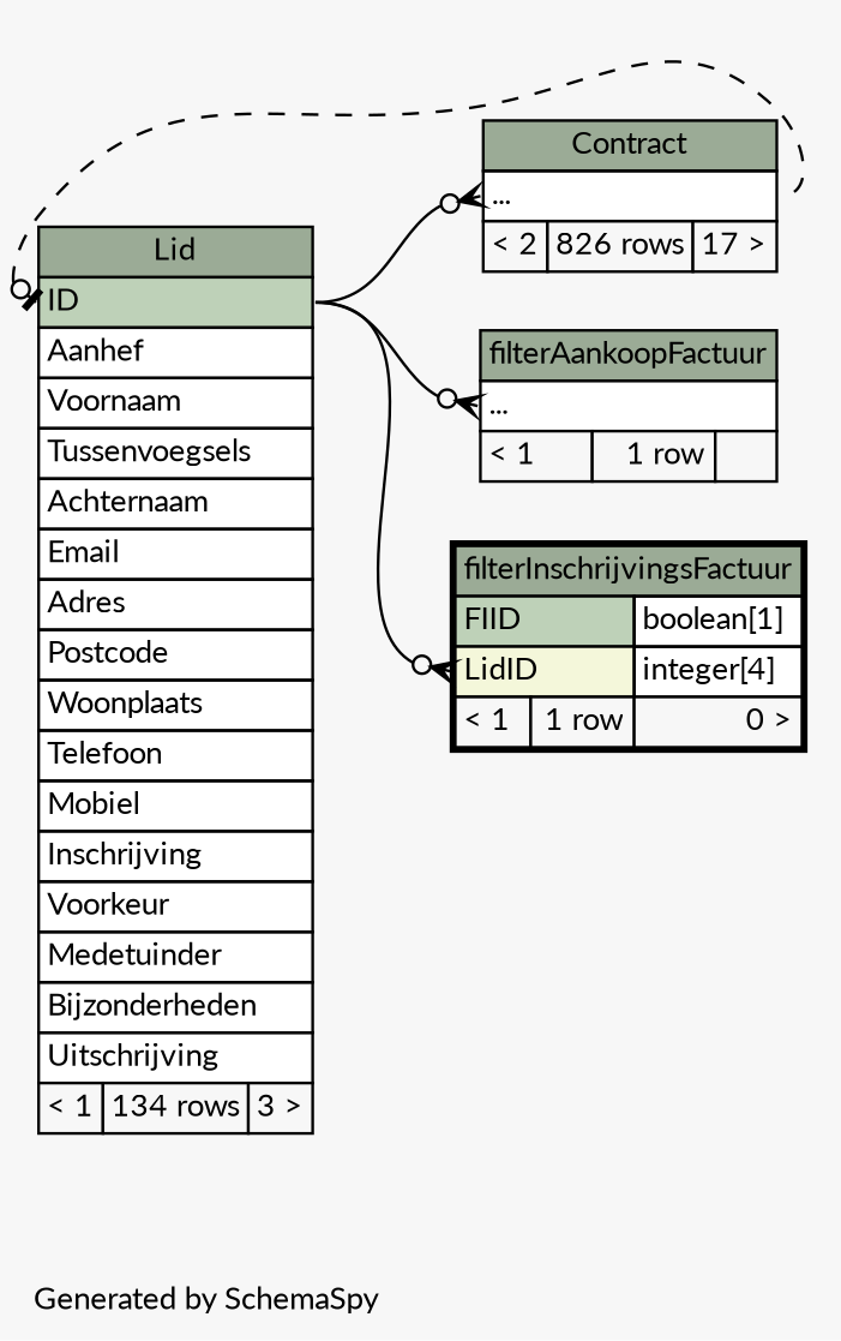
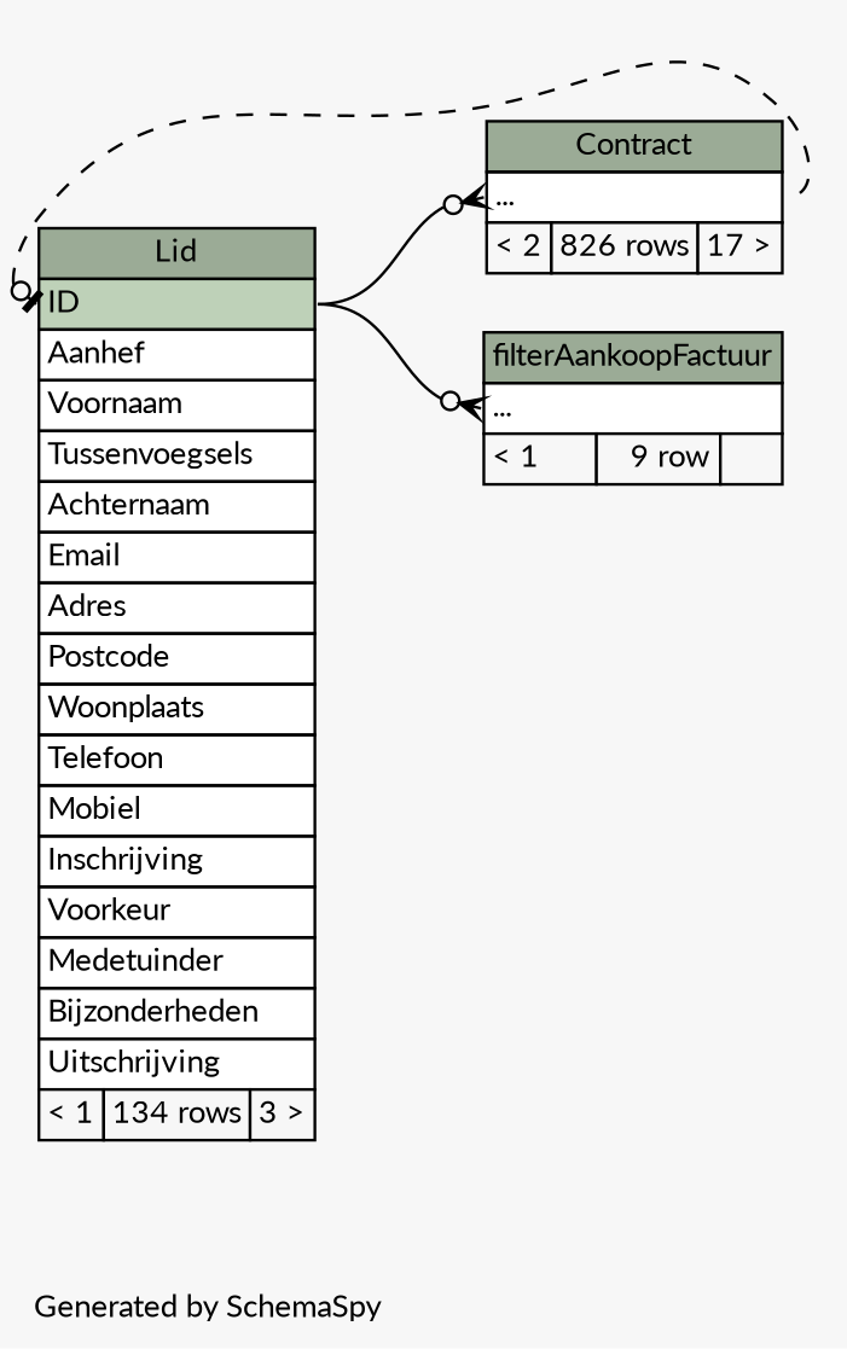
  digraph {
    bgcolor="#f7f7f7"
    fontname=Lato
    fontsize=11
    label="\nGenerated by SchemaSpy"
    labeljust=l
    nodesep=0.18
    rankdir=RL
    ranksep=0.46
    node [fontname=Lato fontsize=11 shape=plaintext]
    edge [arrowhead=none arrowsize=0.8 arrowtail=crowodot dir=back fontname=Lato headport="ID:e" tailport="elipses:w"]
    n1 [label=<     <TABLE BORDER="0" CELLBORDER="1" CELLSPACING="0" BGCOLOR="#ffffff">       <TR><TD COLSPAN="3" BGCOLOR="#9bab96" ALIGN="CENTER">Contract</TD></TR>       <TR><TD PORT="elipses" COLSPAN="3" ALIGN="LEFT">...</TD></TR>       <TR><TD ALIGN="LEFT" BGCOLOR="#f7f7f7">&lt; 2</TD><TD ALIGN="RIGHT" BGCOLOR="#f7f7f7">826 rows</TD><TD ALIGN="RIGHT" BGCOLOR="#f7f7f7">17 &gt;</TD></TR>     </TABLE>>]
    n2 [label=<     <TABLE BORDER="0" CELLBORDER="1" CELLSPACING="0" BGCOLOR="#ffffff">       <TR><TD COLSPAN="3" BGCOLOR="#9bab96" ALIGN="CENTER">Lid</TD></TR>       <TR><TD PORT="ID" COLSPAN="3" BGCOLOR="#bed1b8" ALIGN="LEFT">ID</TD></TR>       <TR><TD PORT="Aanhef" COLSPAN="3" ALIGN="LEFT">Aanhef</TD></TR>       <TR><TD PORT="Voornaam" COLSPAN="3" ALIGN="LEFT">Voornaam</TD></TR>       <TR><TD PORT="Tussenvoegsels" COLSPAN="3" ALIGN="LEFT">Tussenvoegsels</TD></TR>       <TR><TD PORT="Achternaam" COLSPAN="3" ALIGN="LEFT">Achternaam</TD></TR>       <TR><TD PORT="Email" COLSPAN="3" ALIGN="LEFT">Email</TD></TR>       <TR><TD PORT="Adres" COLSPAN="3" ALIGN="LEFT">Adres</TD></TR>       <TR><TD PORT="Postcode" COLSPAN="3" ALIGN="LEFT">Postcode</TD></TR>       <TR><TD PORT="Woonplaats" COLSPAN="3" ALIGN="LEFT">Woonplaats</TD></TR>       <TR><TD PORT="Telefoon" COLSPAN="3" ALIGN="LEFT">Telefoon</TD></TR>       <TR><TD PORT="Mobiel" COLSPAN="3" ALIGN="LEFT">Mobiel</TD></TR>       <TR><TD PORT="Inschrijving" COLSPAN="3" ALIGN="LEFT">Inschrijving</TD></TR>       <TR><TD PORT="Voorkeur" COLSPAN="3" ALIGN="LEFT">Voorkeur</TD></TR>       <TR><TD PORT="Medetuinder" COLSPAN="3" ALIGN="LEFT">Medetuinder</TD></TR>       <TR><TD PORT="Bijzonderheden" COLSPAN="3" ALIGN="LEFT">Bijzonderheden</TD></TR>       <TR><TD PORT="Uitschrijving" COLSPAN="3" ALIGN="LEFT">Uitschrijving</TD></TR>       <TR><TD ALIGN="LEFT" BGCOLOR="#f7f7f7">&lt; 1</TD><TD ALIGN="RIGHT" BGCOLOR="#f7f7f7">134 rows</TD><TD ALIGN="RIGHT" BGCOLOR="#f7f7f7">3 &gt;</TD></TR>     </TABLE>>]
-   n3 [label=<     <TABLE BORDER="0" CELLBORDER="1" CELLSPACING="0" BGCOLOR="#ffffff">       <TR><TD COLSPAN="3" BGCOLOR="#9bab96" ALIGN="CENTER">filterAankoopFactuur</TD></TR>       <TR><TD PORT="elipses" COLSPAN="3" ALIGN="LEFT">...</TD></TR>       <TR><TD ALIGN="LEFT" BGCOLOR="#f7f7f7">&lt; 1</TD><TD ALIGN="RIGHT" BGCOLOR="#f7f7f7">1 row</TD><TD ALIGN="RIGHT" BGCOLOR="#f7f7f7">  </TD></TR>     </TABLE>>]
-   n4 [label=<     <TABLE BORDER="2" CELLBORDER="1" CELLSPACING="0" BGCOLOR="#ffffff">       <TR><TD COLSPAN="3" BGCOLOR="#9bab96" ALIGN="CENTER">filterInschrijvingsFactuur</TD></TR>       <TR><TD PORT="FIID" COLSPAN="2" BGCOLOR="#bed1b8" ALIGN="LEFT">FIID</TD><TD PORT="FIID.type" ALIGN="LEFT">boolean[1]</TD></TR>       <TR><TD PORT="LidID" COLSPAN="2" BGCOLOR="#f4f7da" ALIGN="LEFT">LidID</TD><TD PORT="LidID.type" ALIGN="LEFT">integer[4]</TD></TR>       <TR><TD ALIGN="LEFT" BGCOLOR="#f7f7f7">&lt; 1</TD><TD ALIGN="RIGHT" BGCOLOR="#f7f7f7">1 row</TD><TD ALIGN="RIGHT" BGCOLOR="#f7f7f7">0 &gt;</TD></TR>     </TABLE>>]
+   n3 [label=<     <TABLE BORDER="0" CELLBORDER="1" CELLSPACING="0" BGCOLOR="#ffffff">       <TR><TD COLSPAN="3" BGCOLOR="#9bab96" ALIGN="CENTER">filterAankoopFactuur</TD></TR>       <TR><TD PORT="elipses" COLSPAN="3" ALIGN="LEFT">...</TD></TR>       <TR><TD ALIGN="LEFT" BGCOLOR="#f7f7f7">&lt; 1</TD><TD ALIGN="RIGHT" BGCOLOR="#f7f7f7">9 row</TD><TD ALIGN="RIGHT" BGCOLOR="#f7f7f7">  </TD></TR>     </TABLE>>]
    n1 -> n2
    n2 -> n1 [arrowtail=teeodot headport="elipses:e" style=dashed tailport="ID:w"]
    n3 -> n2
-   n4 -> n2 [tailport="LidID:w"]
  }
